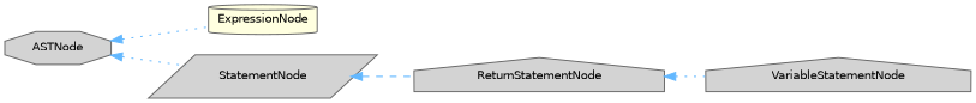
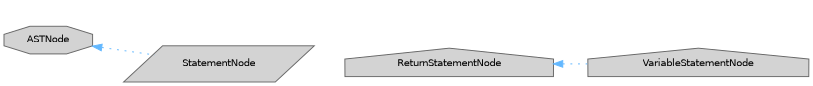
  digraph {
    rankdir=LR
    node [color=grey40 fillcolor=lightgrey fontname=Helvetica fontsize=10 shape=house style=filled]
    edge [color=steelblue1 dir=back fontname=Helvetica fontsize=10 labelfontname=Helvetica labelfontsize=10 style=dotted]
    n1 [height=0.2 label=ASTNode shape=octagon width=0.4]
-   n2 [fillcolor=lightyellow height=0.2 label=ExpressionNode shape=cylinder width=0.4]
    n3 [height=0.2 label=StatementNode shape=parallelogram width=0.4]
    n4 [height=0.2 label=ReturnStatementNode width=0.4]
    n5 [height=0.2 label=VariableStatementNode width=0.4]
-   n1 -> n2
    n1 -> n3
-   n3 -> n4 [style=dashed]
    n4 -> n5
  }
